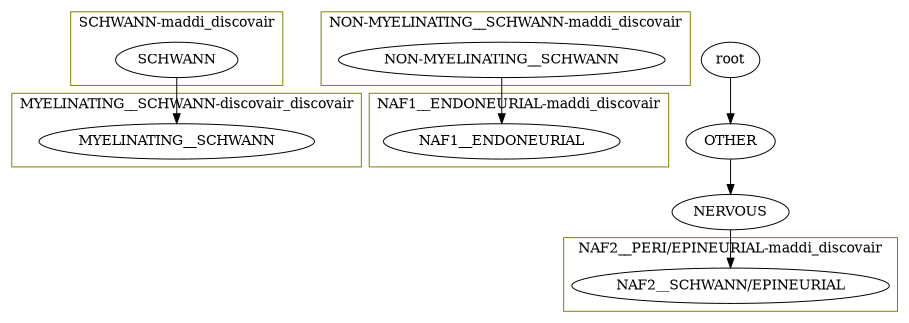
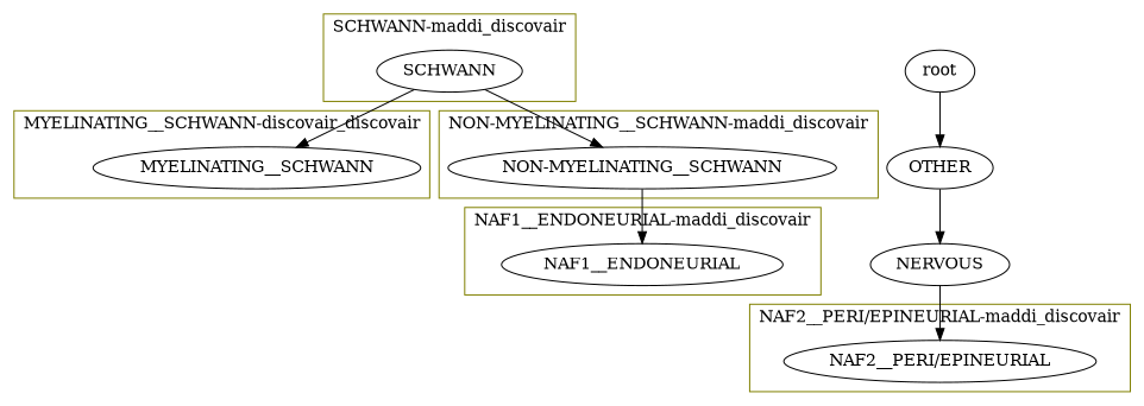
  digraph {
    node [color=black]
    n1 [label=SCHWANN]
    n2 [label=MYELINATING__SCHWANN]
    n3 [label="NON-MYELINATING__SCHWANN"]
    n4 [label=NAF1__ENDONEURIAL]
-   n5 [label="NAF2__SCHWANN/EPINEURIAL"]
+   n5 [label="NAF2__PERI/EPINEURIAL"]
    n6 [label=root]
    OTHER [color=""]
    NERVOUS [color=""]
    subgraph cluster_1 {
      color=olive
      label="SCHWANN-maddi_discovair"
      n1
    }
    subgraph cluster_2 {
      color=olive
      label="MYELINATING__SCHWANN-discovair_discovair"
      n2
    }
    subgraph cluster_3 {
      color=olive
      label="NON-MYELINATING__SCHWANN-maddi_discovair"
      n3
    }
    subgraph cluster_4 {
      color=olive
      label="NAF1__ENDONEURIAL-maddi_discovair"
      n4
    }
    subgraph cluster_5 {
      color=olive
      label="NAF2__PERI/EPINEURIAL-maddi_discovair"
      n5
    }
    n1 -> n2
+   n1 -> n3
    n3 -> n4
    n6 -> OTHER
    OTHER -> NERVOUS
    NERVOUS -> n5
  }
